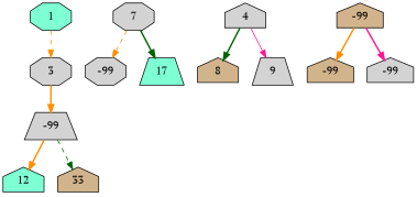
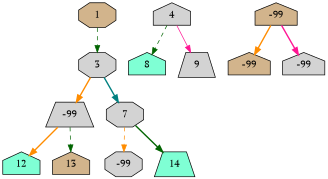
  digraph {
    fontname="PT Serif"
    node [fillcolor=lightgrey fontname="PT Serif" shape=house style=filled]
    edge [color=darkgreen fontname="PT Serif" style=bold]
-   n1 [fillcolor=aquamarine label=1 shape=octagon]
+   n1 [fillcolor=tan label=1 shape=octagon]
    n2 [label=3 shape=octagon]
    n3 [label=-99 shape=trapezium]
    n4 [label=7 shape=octagon]
    n5 [label=4]
-   n6 [fillcolor=tan label=8]
+   n6 [fillcolor=aquamarine label=8]
    n7 [label=9 shape=trapezium]
    n8 [fillcolor=tan label=-99]
    n9 [fillcolor=tan label=-99]
    n10 [label=-99]
    n11 [fillcolor=aquamarine label=12]
-   n12 [fillcolor=tan label=33]
+   n12 [fillcolor=tan label=13]
    n13 [label=-99 shape=octagon]
-   n14 [fillcolor=aquamarine label=17 shape=trapezium]
-   n1 -> n2 [color=darkorange style=dashed]
+   n14 [fillcolor=aquamarine label=14 shape=trapezium]
+   n1 -> n2 [style=dashed]
    n2 -> n3 [color=darkorange]
+   n2 -> n4 [color=teal]
    n3 -> n11 [color=darkorange]
    n3 -> n12 [style=dashed]
    n4 -> n13 [color=darkorange style=dashed]
    n4 -> n14
-   n5 -> n6
+   n5 -> n6 [style=dashed]
    n5 -> n7 [color=deeppink style=solid]
    n8 -> n9 [color=darkorange]
    n8 -> n10 [color=deeppink]
  }
